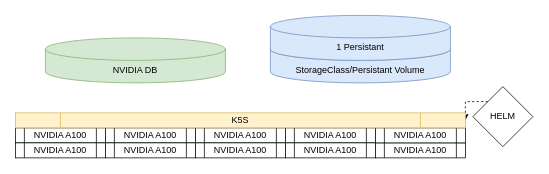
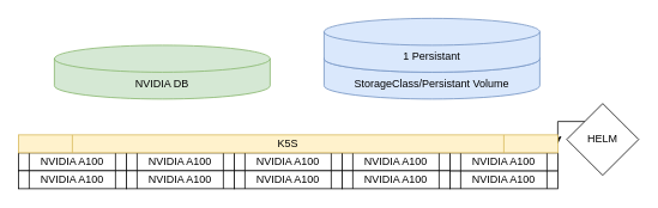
  <mxCell id="0" />
  <mxCell id="1" parent="0" />
  <mxCell id="2" value="NVIDIA DB" style="shape=cylinder3;whiteSpace=wrap;html=1;boundedLbl=1;backgroundOutline=1;size=15;fillColor=#d5e8d4;strokeColor=#82b366;" parent="1" vertex="1"><mxGeometry x="60" y="50" width="240" height="60" as="geometry" /></mxCell>
- <mxCell id="3" style="edgeStyle=orthogonalEdgeStyle;rounded=0;orthogonalLoop=1;jettySize=auto;html=1;exitX=0;exitY=0;exitDx=0;exitDy=0;entryX=1;entryY=0.5;entryDx=0;entryDy=0;dashed=1;" edge="1" parent="1" source="4" target="15"><mxGeometry relative="1" as="geometry" /></mxCell>
+ <mxCell id="3" style="edgeStyle=orthogonalEdgeStyle;rounded=0;orthogonalLoop=1;jettySize=auto;html=1;exitX=0;exitY=0;exitDx=0;exitDy=0;entryX=1;entryY=0.5;entryDx=0;entryDy=0;" edge="1" parent="1" source="4" target="15"><mxGeometry relative="1" as="geometry" /></mxCell>
  <mxCell id="4" value="HELM" style="rhombus;whiteSpace=wrap;html=1;" parent="1" vertex="1"><mxGeometry x="630" y="115" width="80" height="80" as="geometry" /></mxCell>
  <mxCell id="5" value="NVIDIA A100" style="shape=process;whiteSpace=wrap;html=1;backgroundOutline=1;" parent="1" vertex="1"><mxGeometry x="20" y="170" width="120" height="20" as="geometry" /></mxCell>
  <mxCell id="6" value="NVIDIA A100" style="shape=process;whiteSpace=wrap;html=1;backgroundOutline=1;" vertex="1" parent="1"><mxGeometry x="140" y="170" width="120" height="20" as="geometry" /></mxCell>
  <mxCell id="7" value="NVIDIA A100" style="shape=process;whiteSpace=wrap;html=1;backgroundOutline=1;" vertex="1" parent="1"><mxGeometry x="260" y="170" width="120" height="20" as="geometry" /></mxCell>
  <mxCell id="8" value="NVIDIA A100" style="shape=process;whiteSpace=wrap;html=1;backgroundOutline=1;" vertex="1" parent="1"><mxGeometry x="380" y="170" width="120" height="20" as="geometry" /></mxCell>
  <mxCell id="9" value="NVIDIA A100" style="shape=process;whiteSpace=wrap;html=1;backgroundOutline=1;" vertex="1" parent="1"><mxGeometry x="20" y="190" width="120" height="20" as="geometry" /></mxCell>
  <mxCell id="10" value="NVIDIA A100" style="shape=process;whiteSpace=wrap;html=1;backgroundOutline=1;" vertex="1" parent="1"><mxGeometry x="140" y="190" width="120" height="20" as="geometry" /></mxCell>
  <mxCell id="11" value="NVIDIA A100" style="shape=process;whiteSpace=wrap;html=1;backgroundOutline=1;" vertex="1" parent="1"><mxGeometry x="260" y="190" width="120" height="20" as="geometry" /></mxCell>
  <mxCell id="12" value="NVIDIA A100" style="shape=process;whiteSpace=wrap;html=1;backgroundOutline=1;" vertex="1" parent="1"><mxGeometry x="380" y="190" width="120" height="20" as="geometry" /></mxCell>
  <mxCell id="13" value="NVIDIA A100" style="shape=process;whiteSpace=wrap;html=1;backgroundOutline=1;" vertex="1" parent="1"><mxGeometry x="500" y="190" width="120" height="20" as="geometry" /></mxCell>
  <mxCell id="14" value="NVIDIA A100" style="shape=process;whiteSpace=wrap;html=1;backgroundOutline=1;" vertex="1" parent="1"><mxGeometry x="500" y="170" width="120" height="20" as="geometry" /></mxCell>
  <mxCell id="15" value="K5S" style="shape=process;whiteSpace=wrap;html=1;backgroundOutline=1;fillColor=#fff2cc;strokeColor=#d6b656;" vertex="1" parent="1"><mxGeometry x="20" y="150" width="600" height="20" as="geometry" /></mxCell>
  <mxCell id="16" value="StorageClass/Persistant Volume" style="shape=cylinder3;whiteSpace=wrap;html=1;boundedLbl=1;backgroundOutline=1;size=15;fillColor=#dae8fc;strokeColor=#6c8ebf;" vertex="1" parent="1"><mxGeometry x="360" y="50" width="240" height="60" as="geometry" /></mxCell>
  <mxCell id="17" value="1 Persistant" style="shape=cylinder3;whiteSpace=wrap;html=1;boundedLbl=1;backgroundOutline=1;size=15;fillColor=#dae8fc;strokeColor=#6c8ebf;" vertex="1" parent="1"><mxGeometry x="360" y="20" width="240" height="60" as="geometry" /></mxCell>
